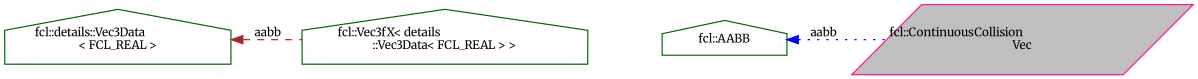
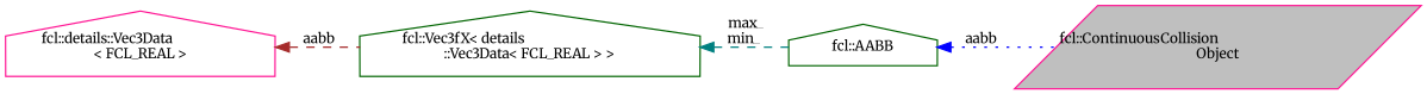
  digraph {
    fontname=Merriweather
    rankdir=LR
    node [color=deeppink fillcolor=white fontname=Merriweather fontsize=10 shape=house style=filled]
    edge [dir=back fontname=Merriweather fontsize=10 labelfontname=FreeSans labelfontsize=10 style=dashed]
-   n1 [fillcolor=grey75 fontcolor=black height=0.2 label="fcl::ContinuousCollision\lVec" shape=parallelogram width=0.4]
+   n1 [fillcolor=grey75 fontcolor=black height=0.2 label="fcl::ContinuousCollision\lObject" shape=parallelogram width=0.4]
    n2 [color=darkgreen height=0.2 label="fcl::AABB" width=0.4]
    n3 [color=darkgreen height=0.2 label="fcl::Vec3fX\< details\l::Vec3Data\< FCL_REAL \> \>" width=0.4]
-   n4 [color=darkgreen height=0.2 label="fcl::details::Vec3Data\l\< FCL_REAL \>" width=0.4]
+   n4 [height=0.2 label="fcl::details::Vec3Data\l\< FCL_REAL \>" width=0.4]
    n2 -> n1 [color=blue label=" aabb" style=dotted]
+   n3 -> n2 [color=teal label=" max_\nmin_"]
    n4 -> n3 [color=brown label=" aabb"]
  }
